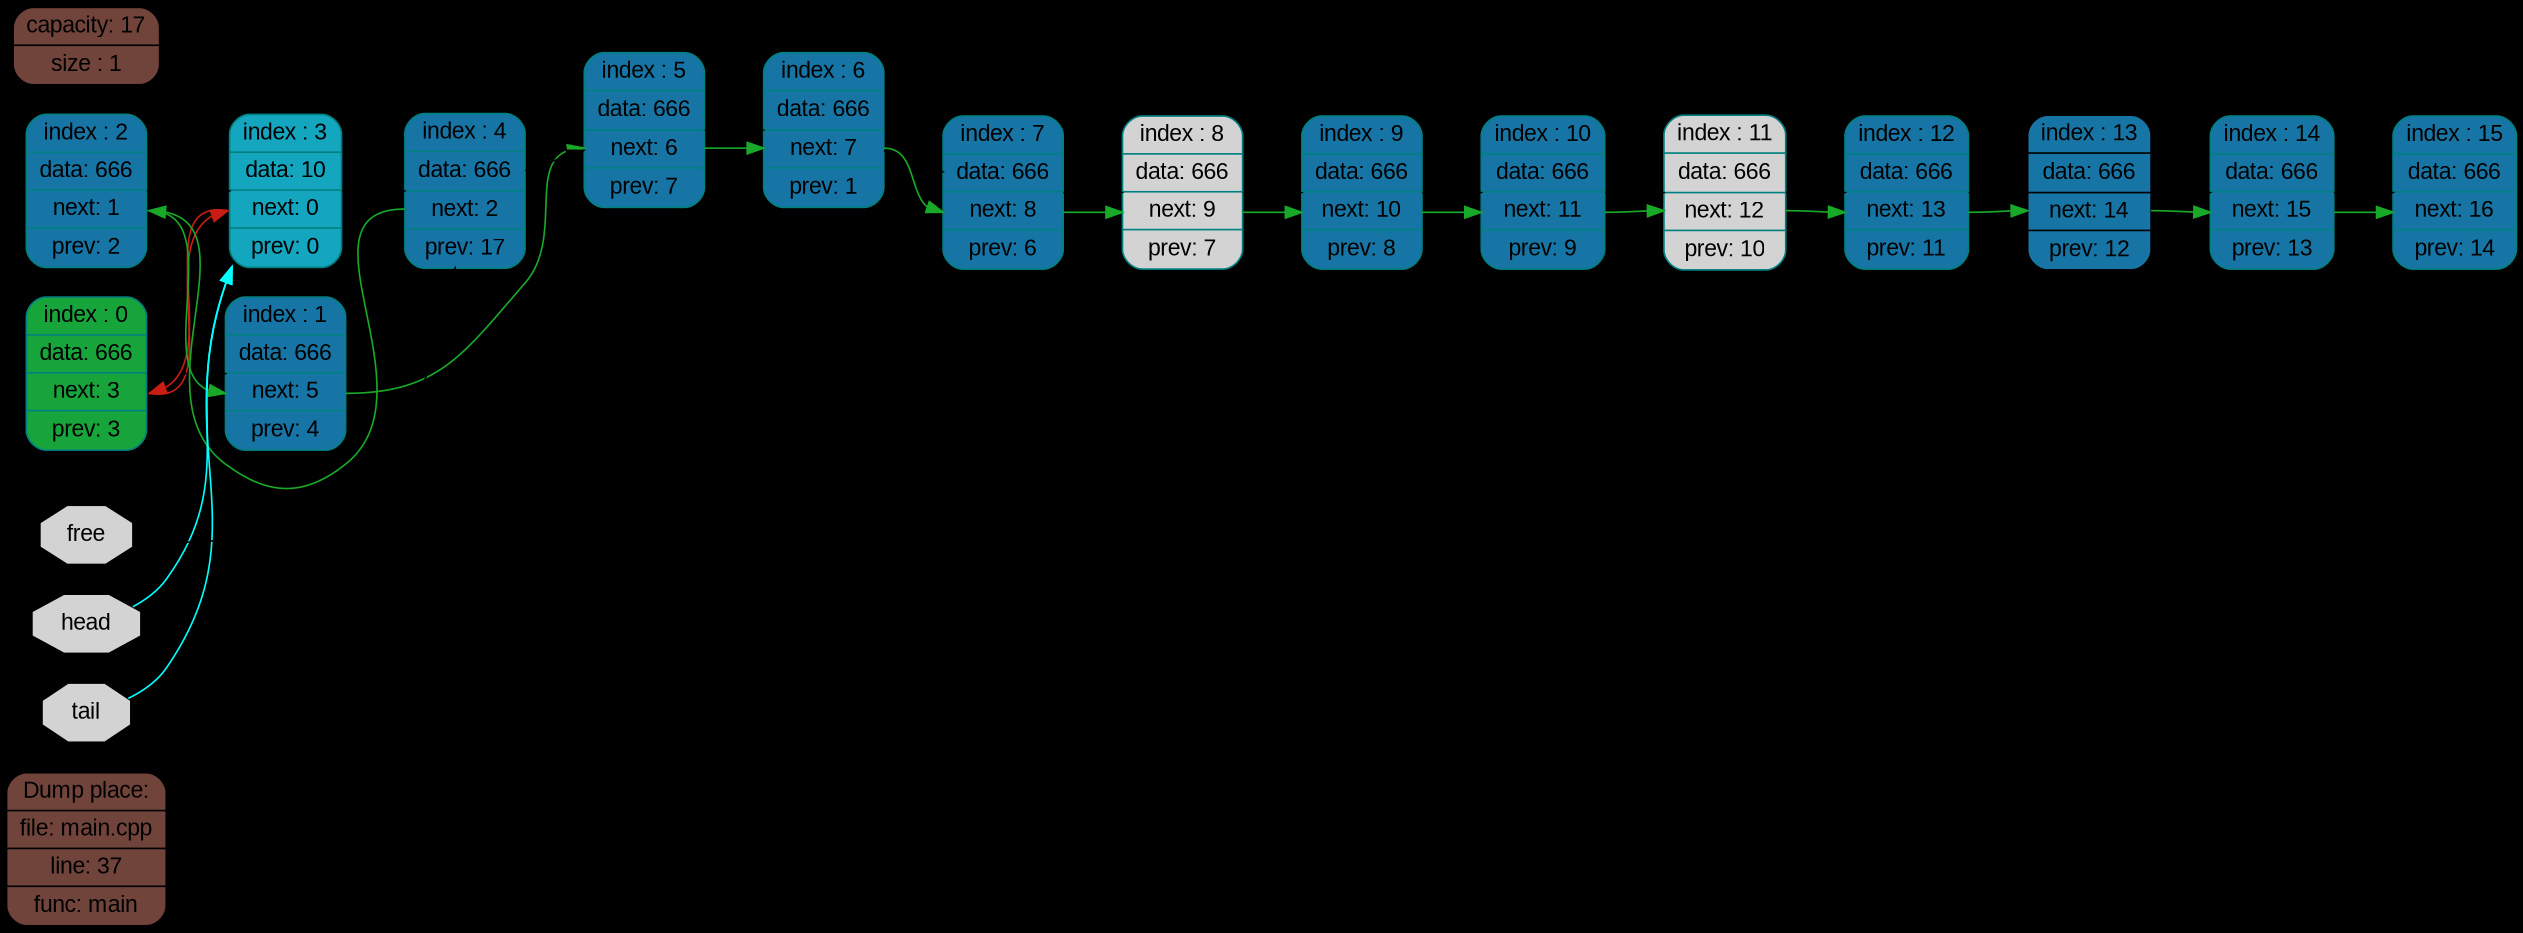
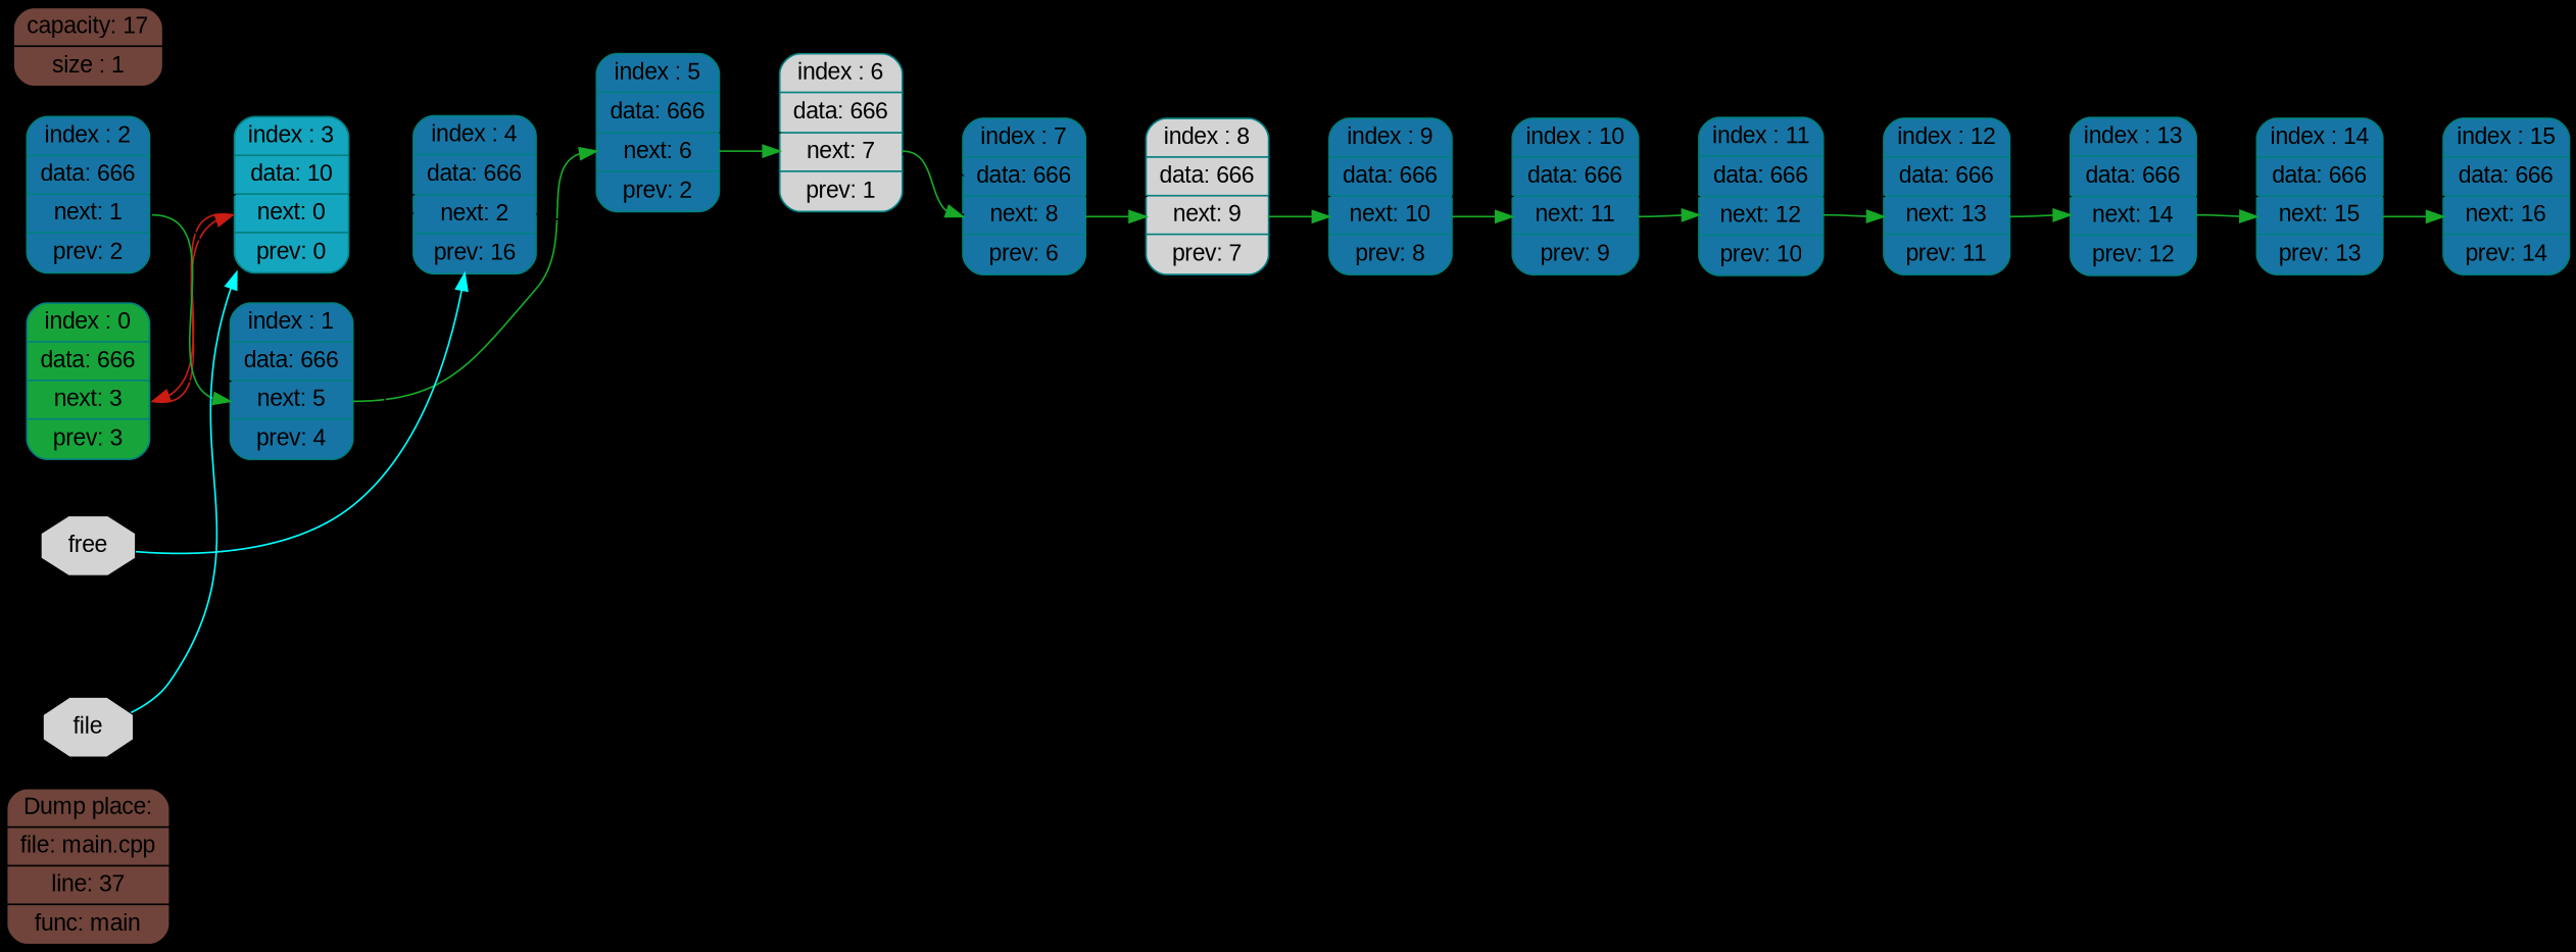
  digraph {
    bgcolor="#000000"
    fontname="Liberation Sans"
    rankdir=LR
    node [color="#008080" fillcolor="#1775a5" fontname="Liberation Sans" shape=Mrecord style=filled]
    edge [constraint=false fontname="Liberation Sans" fontsize=12]
    n1 [color="#000000" fillcolor="#70443b" label="Dump place:| file: main.cpp | <f0> line: 37 | <f1> func: main"]
    n2 [fillcolor="#17a53b" label="index : 0 | data: 666 | <f0> next: 3 | <f1> prev: 3"]
    n3 [fillcolor="#15a6bf" label="index : 3   | data: 10 | <f0> next: 0  | <f1> prev: 0"]
    n4 [label="index : 1   | data: 666 | <f0> next: 5 | <f1> prev: 4"]
-   n5 [label="index : 4   | data: 666 | <f0> next: 2 | <f1> prev: 17"]
-   n6 [label="index : 5   | data: 666 | <f0> next: 6 | <f1> prev: 7"]
+   n5 [label="index : 4   | data: 666 | <f0> next: 2 | <f1> prev: 16"]
+   n6 [label="index : 5   | data: 666 | <f0> next: 6 | <f1> prev: 2"]
    n7 [label="index : 2   | data: 666 | <f0> next: 1 | <f1> prev: 2"]
-   n8 [label="index : 6   | data: 666 | <f0> next: 7 | <f1> prev: 1"]
+   n8 [fillcolor=lightgray label="index : 6   | data: 666 | <f0> next: 7 | <f1> prev: 1"]
    n9 [label="index : 7   | data: 666 | <f0> next: 8 | <f1> prev: 6"]
    n10 [fillcolor=lightgray label="index : 8   | data: 666 | <f0> next: 9 | <f1> prev: 7"]
    n11 [label="index : 9   | data: 666 | <f0> next: 10 | <f1> prev: 8"]
    n12 [label="index : 10   | data: 666 | <f0> next: 11 | <f1> prev: 9"]
-   n13 [fillcolor=lightgray label="index : 11   | data: 666 | <f0> next: 12 | <f1> prev: 10"]
+   n13 [label="index : 11   | data: 666 | <f0> next: 12 | <f1> prev: 10"]
    n14 [label="index : 12   | data: 666 | <f0> next: 13 | <f1> prev: 11"]
-   n15 [color=black label="index : 13   | data: 666 | <f0> next: 14 | <f1> prev: 12"]
+   n15 [label="index : 13   | data: 666 | <f0> next: 14 | <f1> prev: 12"]
    n16 [label="index : 14   | data: 666 | <f0> next: 15 | <f1> prev: 13"]
    n17 [label="index : 15   | data: 666 | <f0> next: 16 | <f1> prev: 14"]
-   head [fillcolor=lightgray shape=octagon color=""]
-   tail [fillcolor=lightgray shape=octagon color=""]
+   tail [fillcolor=lightgray shape=octagon label=file color=""]
    free [fillcolor=lightgray shape=octagon color=""]
    n21 [fillcolor="#70443b" label="capacity: 17 | size : 1" color=""]
    n2 -> n3 [color="#c91c14" headport=f0 tailport=f0]
    n2 -> n4 [constraint="" fontsize=""]
    n3 -> n2 [color="#c91c14" headport=f0 tailport=f0]
    n3 -> n5 [constraint="" fontsize=""]
    n4 -> n6 [color="#17a927" headport=f0 tailport=f0]
-   n5 -> n6 [constraint="" fontsize=""]
-   n5 -> n7 [color="#17a927" headport=f0 tailport=f0]
+   n5 -> n9 [constraint="" fontsize=""]
+   n5 -> n7 [color=black headport=f0 tailport=f0]
    n6 -> n8 [constraint="" fontsize=""]
    n6 -> n8 [color="#17a927" headport=f0 tailport=f0]
    n7 -> n3 [constraint="" fontsize=""]
    n7 -> n4 [color="#17a927" headport=f0 tailport=f0]
    n8 -> n9 [constraint="" fontsize=""]
    n8 -> n9 [color="#17a927" headport=f0 tailport=f0]
    n9 -> n10 [constraint="" fontsize=""]
    n9 -> n10 [color="#17a927" headport=f0 tailport=f0]
    n10 -> n11 [constraint="" fontsize=""]
    n10 -> n11 [color="#17a927" headport=f0 tailport=f0]
    n11 -> n12 [constraint="" fontsize=""]
    n11 -> n12 [color="#17a927" headport=f0 tailport=f0]
    n12 -> n13 [constraint="" fontsize=""]
    n12 -> n13 [color="#17a927" headport=f0 tailport=f0]
    n13 -> n14 [constraint="" fontsize=""]
    n13 -> n14 [color="#17a927" headport=f0 tailport=f0]
    n14 -> n15 [constraint="" fontsize=""]
    n14 -> n15 [color="#17a927" headport=f0 tailport=f0]
    n15 -> n16 [constraint="" fontsize=""]
    n15 -> n16 [color="#17a927" headport=f0 tailport=f0]
    n16 -> n17 [constraint="" fontsize=""]
    n16 -> n17 [color="#17a927" headport=f0 tailport=f0]
-   head -> n3 [color=cyan]
    tail -> n3 [color=cyan]
-   free -> n5 [color=black]
+   free -> n5 [color=cyan]
  }
